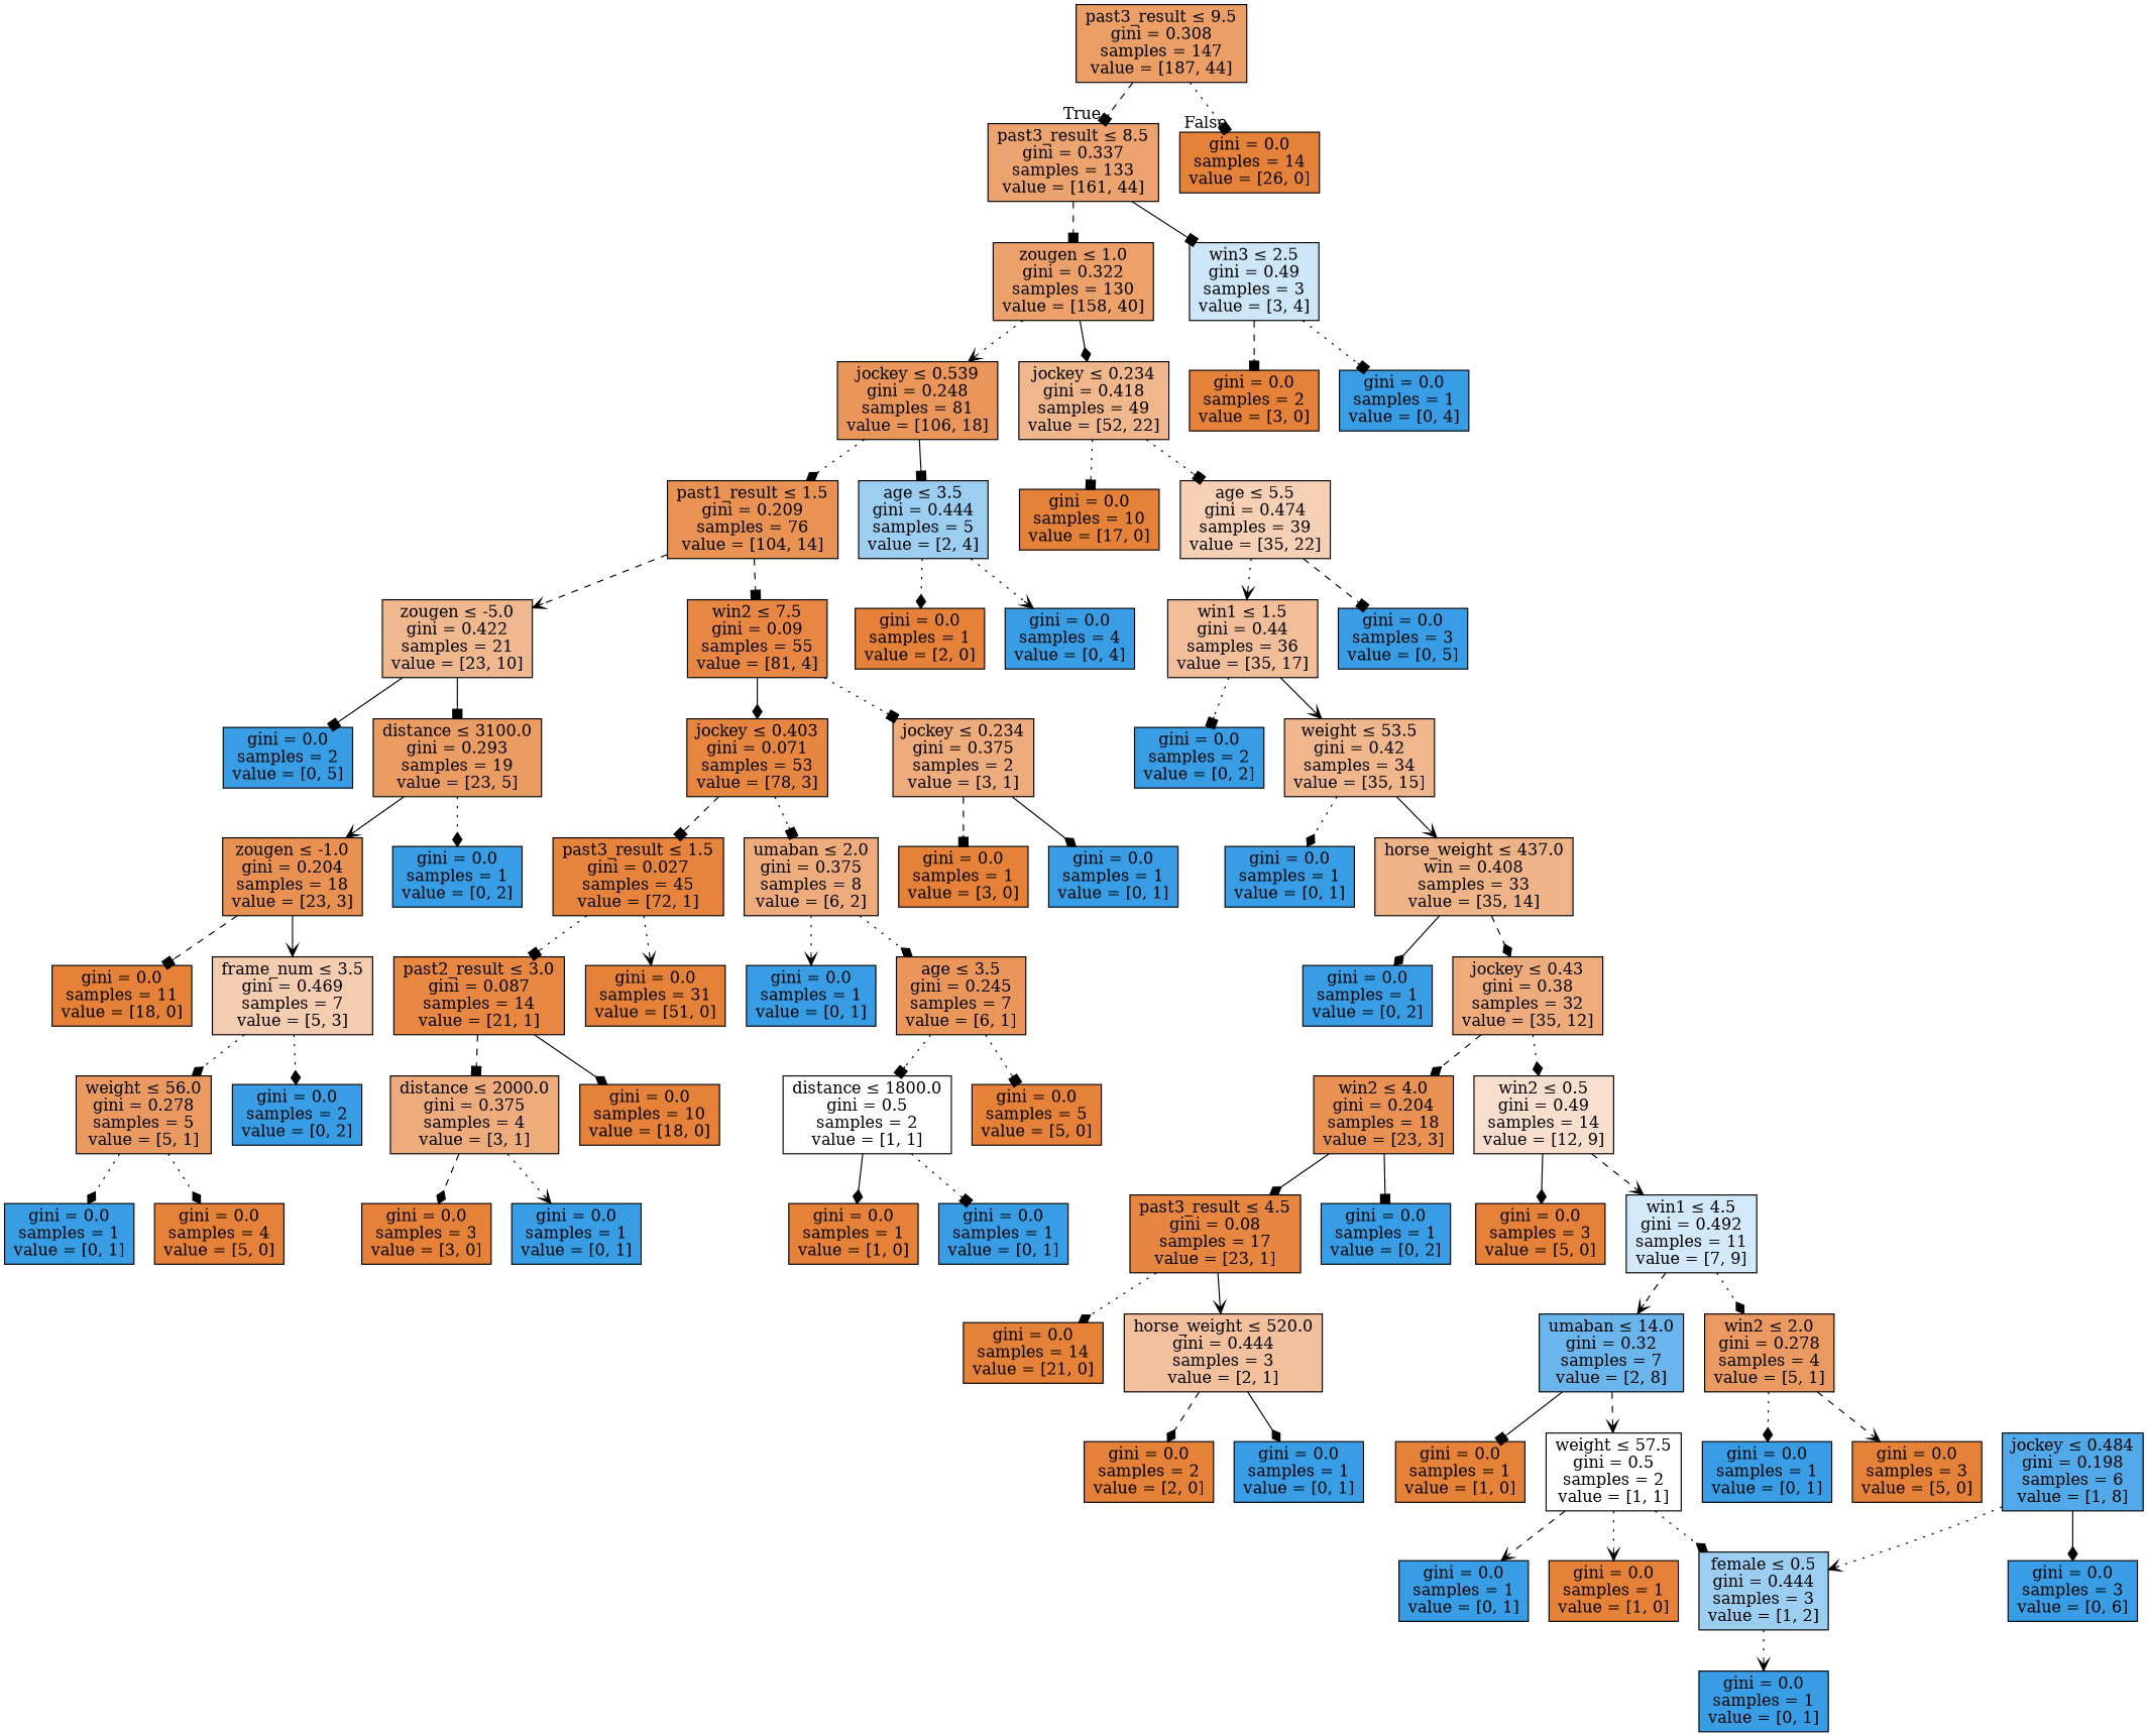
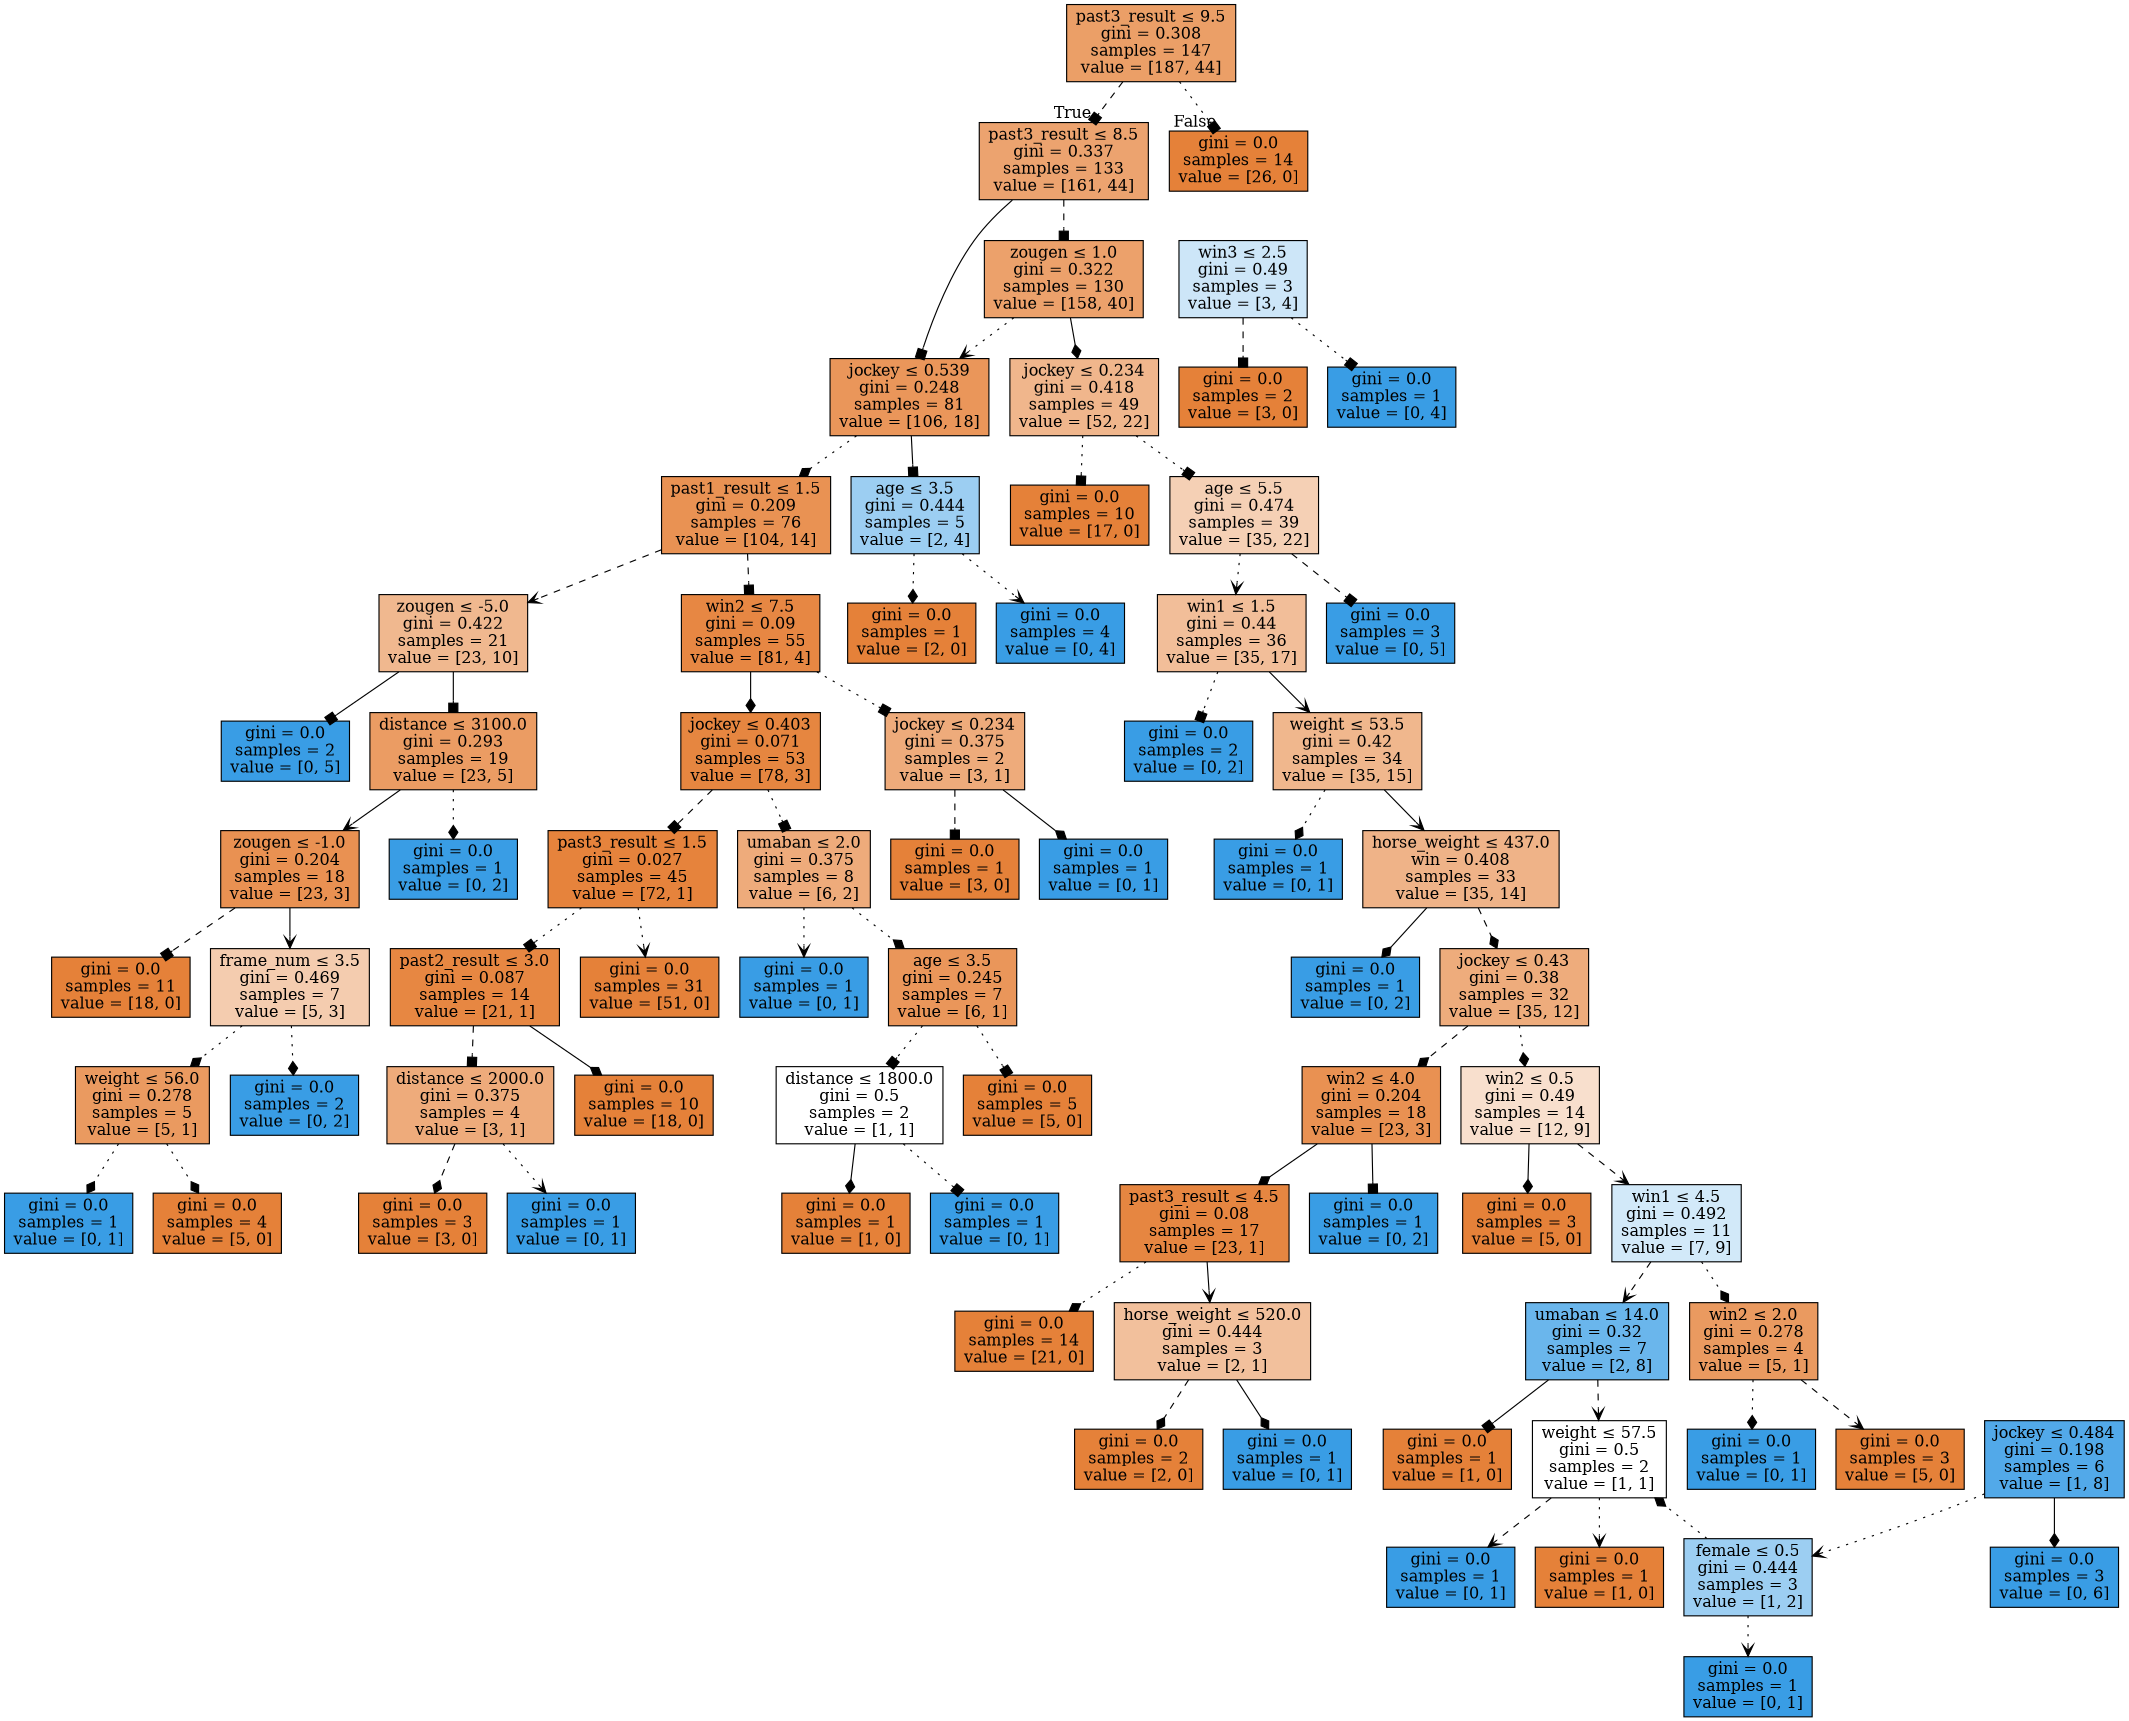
  digraph {
    node [color=black fillcolor="#399de5ff" shape=box style=filled]
    edge [arrowhead=diamond style=dotted]
    n1 [fillcolor="#e58139c3" label=<past3_result &le; 9.5<br/>gini = 0.308<br/>samples = 147<br/>value = [187, 44]>]
    n2 [fillcolor="#e58139b9" label=<past3_result &le; 8.5<br/>gini = 0.337<br/>samples = 133<br/>value = [161, 44]>]
    n3 [fillcolor="#e58139ff" label=<gini = 0.0<br/>samples = 14<br/>value = [26, 0]>]
    n4 [fillcolor="#e58139be" label=<zougen &le; 1.0<br/>gini = 0.322<br/>samples = 130<br/>value = [158, 40]>]
    n5 [fillcolor="#399de540" label=<win3 &le; 2.5<br/>gini = 0.49<br/>samples = 3<br/>value = [3, 4]>]
    n6 [fillcolor="#e58139d4" label=<jockey &le; 0.539<br/>gini = 0.248<br/>samples = 81<br/>value = [106, 18]>]
    n7 [fillcolor="#e5813993" label=<jockey &le; 0.234<br/>gini = 0.418<br/>samples = 49<br/>value = [52, 22]>]
    n8 [fillcolor="#e58139ff" label=<gini = 0.0<br/>samples = 2<br/>value = [3, 0]>]
    n9 [label=<gini = 0.0<br/>samples = 1<br/>value = [0, 4]>]
    n10 [fillcolor="#e58139dd" label=<past1_result &le; 1.5<br/>gini = 0.209<br/>samples = 76<br/>value = [104, 14]>]
    n11 [fillcolor="#399de57f" label=<age &le; 3.5<br/>gini = 0.444<br/>samples = 5<br/>value = [2, 4]>]
    n12 [fillcolor="#e58139ff" label=<gini = 0.0<br/>samples = 10<br/>value = [17, 0]>]
    n13 [fillcolor="#e581395f" label=<age &le; 5.5<br/>gini = 0.474<br/>samples = 39<br/>value = [35, 22]>]
    n14 [fillcolor="#e5813990" label=<zougen &le; -5.0<br/>gini = 0.422<br/>samples = 21<br/>value = [23, 10]>]
    n15 [fillcolor="#e58139f2" label=<win2 &le; 7.5<br/>gini = 0.09<br/>samples = 55<br/>value = [81, 4]>]
    n16 [fillcolor="#e58139ff" label=<gini = 0.0<br/>samples = 1<br/>value = [2, 0]>]
    n17 [label=<gini = 0.0<br/>samples = 4<br/>value = [0, 4]>]
    n18 [label=<gini = 0.0<br/>samples = 2<br/>value = [0, 5]>]
    n19 [fillcolor="#e58139c8" label=<distance &le; 3100.0<br/>gini = 0.293<br/>samples = 19<br/>value = [23, 5]>]
    n20 [fillcolor="#e58139f5" label=<jockey &le; 0.403<br/>gini = 0.071<br/>samples = 53<br/>value = [78, 3]>]
    n21 [fillcolor="#e58139aa" label=<jockey &le; 0.234<br/>gini = 0.375<br/>samples = 2<br/>value = [3, 1]>]
    n22 [fillcolor="#e58139de" label=<zougen &le; -1.0<br/>gini = 0.204<br/>samples = 18<br/>value = [23, 3]>]
    n23 [label=<gini = 0.0<br/>samples = 1<br/>value = [0, 2]>]
    n24 [fillcolor="#e58139ff" label=<gini = 0.0<br/>samples = 11<br/>value = [18, 0]>]
    n25 [fillcolor="#e5813966" label=<frame_num &le; 3.5<br/>gini = 0.469<br/>samples = 7<br/>value = [5, 3]>]
    n26 [fillcolor="#e58139cc" label=<weight &le; 56.0<br/>gini = 0.278<br/>samples = 5<br/>value = [5, 1]>]
    n27 [label=<gini = 0.0<br/>samples = 2<br/>value = [0, 2]>]
    n28 [label=<gini = 0.0<br/>samples = 1<br/>value = [0, 1]>]
    n29 [fillcolor="#e58139ff" label=<gini = 0.0<br/>samples = 4<br/>value = [5, 0]>]
    n30 [fillcolor="#e58139fb" label=<past3_result &le; 1.5<br/>gini = 0.027<br/>samples = 45<br/>value = [72, 1]>]
    n31 [fillcolor="#e58139aa" label=<umaban &le; 2.0<br/>gini = 0.375<br/>samples = 8<br/>value = [6, 2]>]
    n32 [fillcolor="#e58139ff" label=<gini = 0.0<br/>samples = 1<br/>value = [3, 0]>]
    n33 [label=<gini = 0.0<br/>samples = 1<br/>value = [0, 1]>]
    n34 [fillcolor="#e58139f3" label=<past2_result &le; 3.0<br/>gini = 0.087<br/>samples = 14<br/>value = [21, 1]>]
    n35 [fillcolor="#e58139ff" label=<gini = 0.0<br/>samples = 31<br/>value = [51, 0]>]
    n36 [label=<gini = 0.0<br/>samples = 1<br/>value = [0, 1]>]
    n37 [fillcolor="#e58139d4" label=<age &le; 3.5<br/>gini = 0.245<br/>samples = 7<br/>value = [6, 1]>]
    n38 [fillcolor="#e58139aa" label=<distance &le; 2000.0<br/>gini = 0.375<br/>samples = 4<br/>value = [3, 1]>]
    n39 [fillcolor="#e58139ff" label=<gini = 0.0<br/>samples = 10<br/>value = [18, 0]>]
    n40 [fillcolor="#e58139ff" label=<gini = 0.0<br/>samples = 3<br/>value = [3, 0]>]
    n41 [label=<gini = 0.0<br/>samples = 1<br/>value = [0, 1]>]
    n42 [fillcolor="#e5813900" label=<distance &le; 1800.0<br/>gini = 0.5<br/>samples = 2<br/>value = [1, 1]>]
    n43 [fillcolor="#e58139ff" label=<gini = 0.0<br/>samples = 5<br/>value = [5, 0]>]
    n44 [fillcolor="#e58139ff" label=<gini = 0.0<br/>samples = 1<br/>value = [1, 0]>]
    n45 [label=<gini = 0.0<br/>samples = 1<br/>value = [0, 1]>]
    n46 [fillcolor="#e5813983" label=<win1 &le; 1.5<br/>gini = 0.44<br/>samples = 36<br/>value = [35, 17]>]
    n47 [label=<gini = 0.0<br/>samples = 3<br/>value = [0, 5]>]
    n48 [label=<gini = 0.0<br/>samples = 2<br/>value = [0, 2]>]
    n49 [fillcolor="#e5813992" label=<weight &le; 53.5<br/>gini = 0.42<br/>samples = 34<br/>value = [35, 15]>]
    n50 [label=<gini = 0.0<br/>samples = 1<br/>value = [0, 1]>]
    n51 [fillcolor="#e5813999" label=<horse_weight &le; 437.0<br/>win = 0.408<br/>samples = 33<br/>value = [35, 14]>]
    n52 [label=<gini = 0.0<br/>samples = 1<br/>value = [0, 2]>]
    n53 [fillcolor="#e58139a8" label=<jockey &le; 0.43<br/>gini = 0.38<br/>samples = 32<br/>value = [35, 12]>]
    n54 [fillcolor="#e58139de" label=<win2 &le; 4.0<br/>gini = 0.204<br/>samples = 18<br/>value = [23, 3]>]
    n55 [fillcolor="#e5813940" label=<win2 &le; 0.5<br/>gini = 0.49<br/>samples = 14<br/>value = [12, 9]>]
    n56 [fillcolor="#e58139f4" label=<past3_result &le; 4.5<br/>gini = 0.08<br/>samples = 17<br/>value = [23, 1]>]
    n57 [label=<gini = 0.0<br/>samples = 1<br/>value = [0, 2]>]
    n58 [fillcolor="#e58139ff" label=<gini = 0.0<br/>samples = 3<br/>value = [5, 0]>]
    n59 [fillcolor="#399de539" label=<win1 &le; 4.5<br/>gini = 0.492<br/>samples = 11<br/>value = [7, 9]>]
    n60 [fillcolor="#e58139ff" label=<gini = 0.0<br/>samples = 14<br/>value = [21, 0]>]
    n61 [fillcolor="#e581397f" label=<horse_weight &le; 520.0<br/>gini = 0.444<br/>samples = 3<br/>value = [2, 1]>]
    n62 [fillcolor="#e58139ff" label=<gini = 0.0<br/>samples = 2<br/>value = [2, 0]>]
    n63 [label=<gini = 0.0<br/>samples = 1<br/>value = [0, 1]>]
    n64 [fillcolor="#399de5bf" label=<umaban &le; 14.0<br/>gini = 0.32<br/>samples = 7<br/>value = [2, 8]>]
    n65 [fillcolor="#e58139cc" label=<win2 &le; 2.0<br/>gini = 0.278<br/>samples = 4<br/>value = [5, 1]>]
    n66 [fillcolor="#e58139ff" label=<gini = 0.0<br/>samples = 1<br/>value = [1, 0]>]
    n67 [fillcolor="#e5813900" label=<weight &le; 57.5<br/>gini = 0.5<br/>samples = 2<br/>value = [1, 1]>]
    n68 [label=<gini = 0.0<br/>samples = 1<br/>value = [0, 1]>]
    n69 [fillcolor="#e58139ff" label=<gini = 0.0<br/>samples = 3<br/>value = [5, 0]>]
    n70 [fillcolor="#399de5df" label=<jockey &le; 0.484<br/>gini = 0.198<br/>samples = 6<br/>value = [1, 8]>]
    n71 [fillcolor="#399de57f" label=<female &le; 0.5<br/>gini = 0.444<br/>samples = 3<br/>value = [1, 2]>]
    n72 [label=<gini = 0.0<br/>samples = 3<br/>value = [0, 6]>]
    n73 [label=<gini = 0.0<br/>samples = 1<br/>value = [0, 1]>]
    n74 [label=<gini = 0.0<br/>samples = 1<br/>value = [0, 1]>]
    n75 [fillcolor="#e58139ff" label=<gini = 0.0<br/>samples = 1<br/>value = [1, 0]>]
    n1 -> n2 [arrowhead=box headlabel=True labelangle=45 labeldistance=2.5 style=dashed]
    n1 -> n3 [arrowhead=box headlabel=False labelangle=-45 labeldistance=2.5]
    n2 -> n4 [arrowhead=box style=dashed]
-   n2 -> n5 [arrowhead=box style=solid]
+   n2 -> n6 [arrowhead=box style=solid]
    n4 -> n6 [arrowhead=vee]
    n4 -> n7 [style=solid]
    n5 -> n8 [arrowhead=box style=dashed]
    n5 -> n9 [arrowhead=box]
    n6 -> n10
    n6 -> n11 [arrowhead=box style=solid]
    n7 -> n12 [arrowhead=box]
    n7 -> n13 [arrowhead=box]
    n10 -> n14 [arrowhead=vee style=dashed]
    n10 -> n15 [arrowhead=box style=dashed]
    n11 -> n16
    n11 -> n17 [arrowhead=vee]
    n13 -> n46 [arrowhead=vee]
    n13 -> n47 [arrowhead=box style=dashed]
    n14 -> n18 [arrowhead=box style=solid]
    n14 -> n19 [arrowhead=box style=solid]
    n15 -> n20 [style=solid]
    n15 -> n21 [arrowhead=box]
    n19 -> n22 [arrowhead=vee style=solid]
    n19 -> n23
    n20 -> n30 [arrowhead=box style=dashed]
    n20 -> n31 [arrowhead=box]
    n21 -> n32 [arrowhead=box style=dashed]
    n21 -> n33 [style=solid]
    n22 -> n24 [arrowhead=box style=dashed]
    n22 -> n25 [arrowhead=vee style=solid]
    n25 -> n26
    n25 -> n27
    n26 -> n28
    n26 -> n29
    n30 -> n34 [arrowhead=box]
    n30 -> n35 [arrowhead=vee]
    n31 -> n36 [arrowhead=vee]
    n31 -> n37
    n34 -> n38 [arrowhead=box style=dashed]
    n34 -> n39 [style=solid]
    n37 -> n42 [arrowhead=box]
    n37 -> n43 [arrowhead=box]
    n38 -> n40 [style=dashed]
    n38 -> n41 [arrowhead=vee]
    n42 -> n44 [style=solid]
    n42 -> n45 [arrowhead=box]
    n46 -> n48 [arrowhead=box]
    n46 -> n49 [arrowhead=vee style=solid]
    n49 -> n50
    n49 -> n51 [arrowhead=vee style=solid]
    n51 -> n52 [style=solid]
    n51 -> n53 [style=dashed]
    n53 -> n54 [style=dashed]
    n53 -> n55
    n54 -> n56 [style=solid]
    n54 -> n57 [arrowhead=box style=solid]
    n55 -> n58 [style=solid]
    n55 -> n59 [arrowhead=vee style=dashed]
    n56 -> n60
    n56 -> n61 [arrowhead=vee style=solid]
    n59 -> n64 [arrowhead=vee style=dashed]
    n59 -> n65
    n61 -> n62 [style=dashed]
    n61 -> n63 [style=solid]
    n64 -> n66 [arrowhead=box style=solid]
    n64 -> n67 [arrowhead=vee style=dashed]
    n65 -> n68
    n65 -> n69 [arrowhead=vee style=dashed]
    n67 -> n74 [arrowhead=vee style=dashed]
    n67 -> n75 [arrowhead=vee]
    n70 -> n71 [arrowhead=vee]
    n70 -> n72 [style=solid]
-   n67 -> n71
+   n71 -> n67
    n71 -> n73 [arrowhead=vee]
  }
